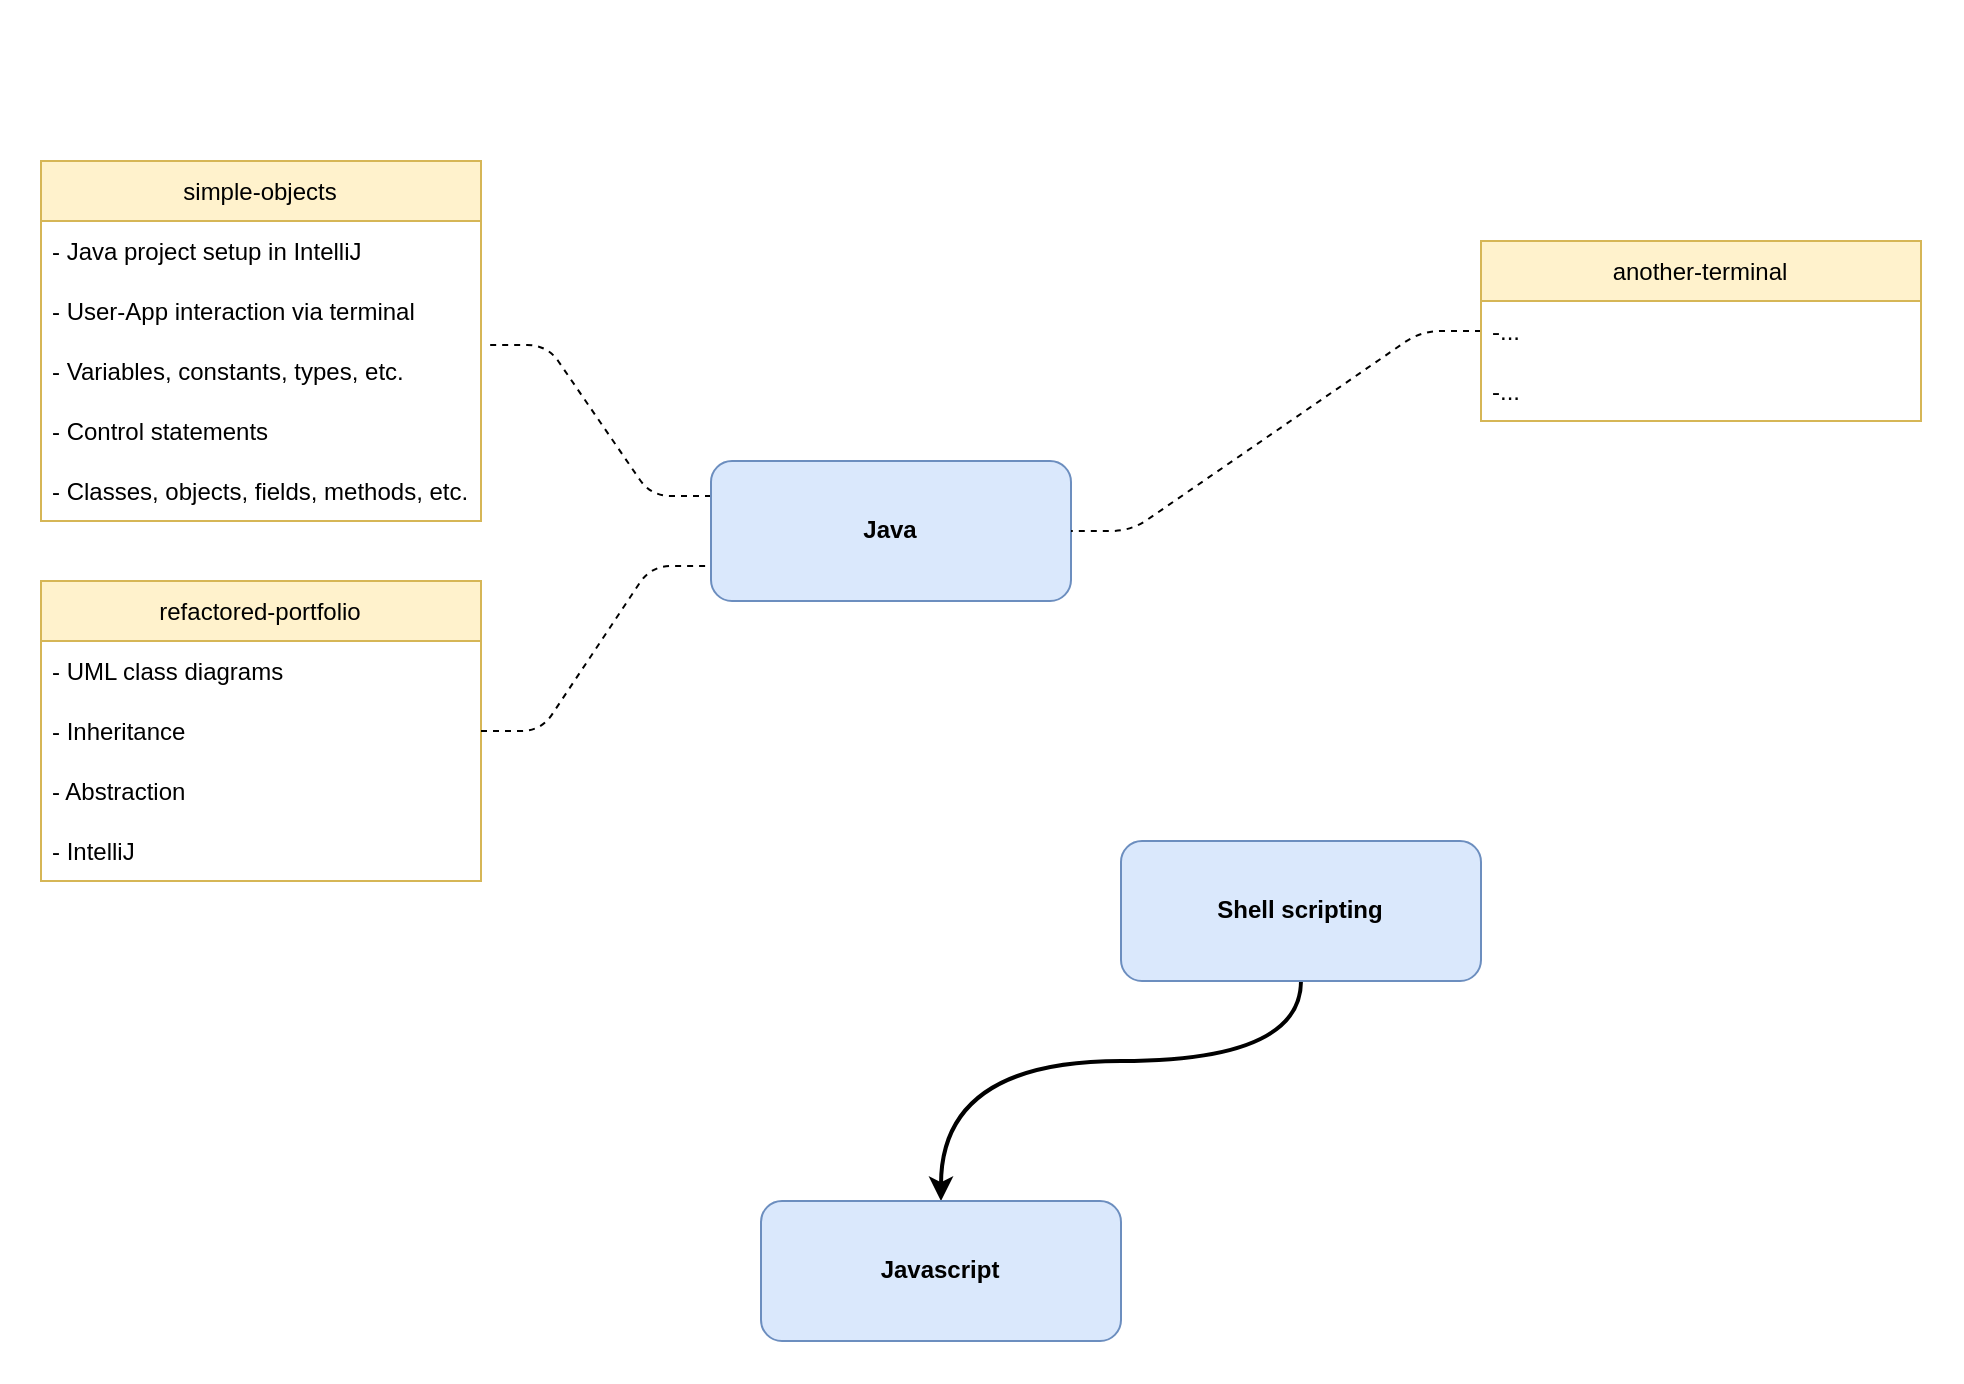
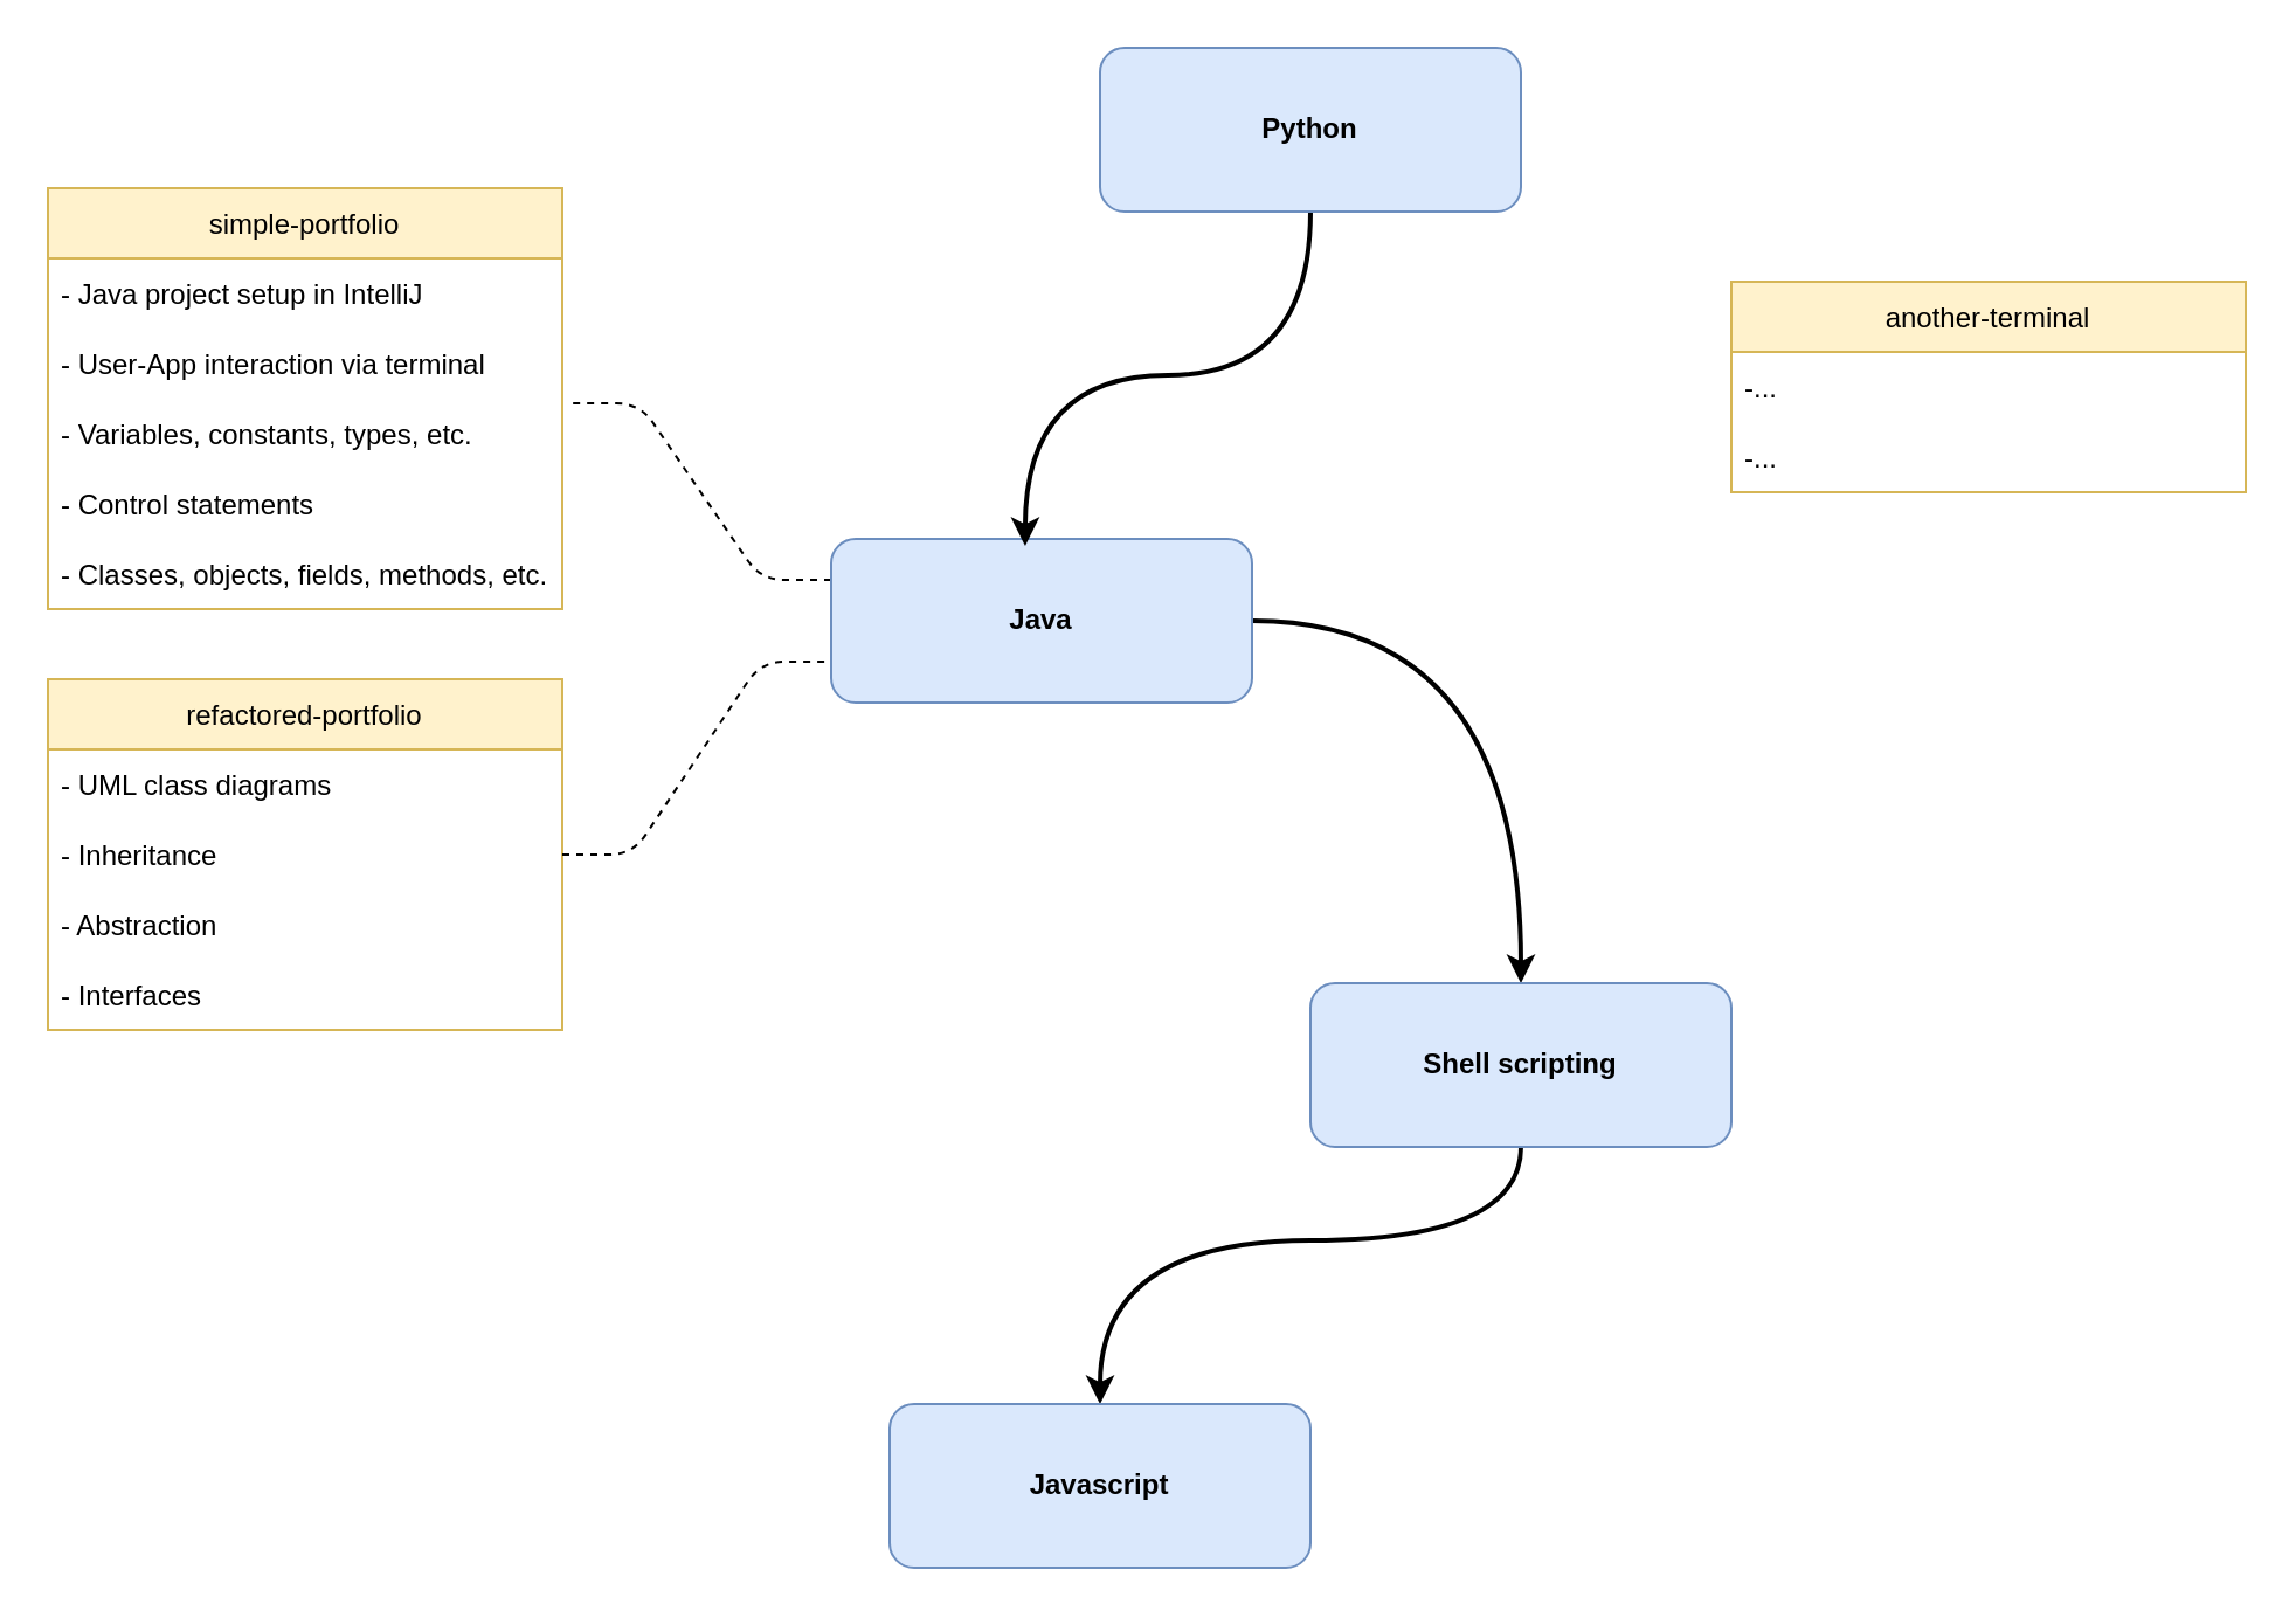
  <mxCell id="0" />
  <mxCell id="1" parent="0" />
  <mxCell id="2" style="edgeStyle=entityRelationEdgeStyle;orthogonalLoop=1;jettySize=auto;html=1;entryX=1.014;entryY=0.067;entryDx=0;entryDy=0;entryPerimeter=0;exitX=0;exitY=0.25;exitDx=0;exitDy=0;dashed=1;elbow=vertical;endArrow=none;endFill=0;" parent="1" source="4" target="8" edge="1"><mxGeometry relative="1" as="geometry" /></mxCell>
+ <mxCell id="3" style="edgeStyle=orthogonalEdgeStyle;curved=1;orthogonalLoop=1;jettySize=auto;html=1;startArrow=none;startFill=0;endArrow=classic;endFill=1;strokeWidth=2;elbow=vertical;" parent="1" source="4" target="18" edge="1"><mxGeometry relative="1" as="geometry" /></mxCell>
  <mxCell id="4" value="&lt;b&gt;Java&lt;/b&gt;" style="rounded=1;whiteSpace=wrap;html=1;fillColor=#dae8fc;strokeColor=#6c8ebf;" parent="1" vertex="1"><mxGeometry x="355" y="230" width="180" height="70" as="geometry" /></mxCell>
- <mxCell id="5" value="simple-objects" style="swimlane;fontStyle=0;childLayout=stackLayout;horizontal=1;startSize=30;horizontalStack=0;resizeParent=1;resizeParentMax=0;resizeLast=0;collapsible=1;marginBottom=0;fillColor=#fff2cc;strokeColor=#d6b656;" parent="1" vertex="1"><mxGeometry x="20" y="80" width="220" height="180" as="geometry" /></mxCell>
+ <mxCell id="5" value="simple-portfolio" style="swimlane;fontStyle=0;childLayout=stackLayout;horizontal=1;startSize=30;horizontalStack=0;resizeParent=1;resizeParentMax=0;resizeLast=0;collapsible=1;marginBottom=0;fillColor=#fff2cc;strokeColor=#d6b656;" parent="1" vertex="1"><mxGeometry x="20" y="80" width="220" height="180" as="geometry" /></mxCell>
  <mxCell id="6" value="- Java project setup in IntelliJ" style="text;strokeColor=none;fillColor=none;align=left;verticalAlign=middle;spacingLeft=4;spacingRight=4;overflow=hidden;points=[[0,0.5],[1,0.5]];portConstraint=eastwest;rotatable=0;" parent="5" vertex="1"><mxGeometry y="30" width="220" height="30" as="geometry" /></mxCell>
  <mxCell id="7" value="- User-App interaction via terminal" style="text;strokeColor=none;fillColor=none;align=left;verticalAlign=middle;spacingLeft=4;spacingRight=4;overflow=hidden;points=[[0,0.5],[1,0.5]];portConstraint=eastwest;rotatable=0;" parent="5" vertex="1"><mxGeometry y="60" width="220" height="30" as="geometry" /></mxCell>
  <mxCell id="8" value="- Variables, constants, types, etc." style="text;strokeColor=none;fillColor=none;align=left;verticalAlign=middle;spacingLeft=4;spacingRight=4;overflow=hidden;points=[[0,0.5],[1,0.5]];portConstraint=eastwest;rotatable=0;" parent="5" vertex="1"><mxGeometry y="90" width="220" height="30" as="geometry" /></mxCell>
  <mxCell id="9" value="- Control statements" style="text;strokeColor=none;fillColor=none;align=left;verticalAlign=middle;spacingLeft=4;spacingRight=4;overflow=hidden;points=[[0,0.5],[1,0.5]];portConstraint=eastwest;rotatable=0;" parent="5" vertex="1"><mxGeometry y="120" width="220" height="30" as="geometry" /></mxCell>
  <mxCell id="10" value="- Classes, objects, fields, methods, etc." style="text;strokeColor=none;fillColor=none;align=left;verticalAlign=middle;spacingLeft=4;spacingRight=4;overflow=hidden;points=[[0,0.5],[1,0.5]];portConstraint=eastwest;rotatable=0;" parent="5" vertex="1"><mxGeometry y="150" width="220" height="30" as="geometry" /></mxCell>
  <mxCell id="11" value="refactored-portfolio" style="swimlane;fontStyle=0;childLayout=stackLayout;horizontal=1;startSize=30;horizontalStack=0;resizeParent=1;resizeParentMax=0;resizeLast=0;collapsible=1;marginBottom=0;fillColor=#fff2cc;strokeColor=#d6b656;" parent="1" vertex="1"><mxGeometry x="20" y="290" width="220" height="150" as="geometry"><mxRectangle x="50" y="310" width="130" height="30" as="alternateBounds" /></mxGeometry></mxCell>
  <mxCell id="12" value="- UML class diagrams" style="text;strokeColor=none;fillColor=none;align=left;verticalAlign=middle;spacingLeft=4;spacingRight=4;overflow=hidden;points=[[0,0.5],[1,0.5]];portConstraint=eastwest;rotatable=0;" parent="11" vertex="1"><mxGeometry y="30" width="220" height="30" as="geometry" /></mxCell>
  <mxCell id="13" value="- Inheritance" style="text;strokeColor=none;fillColor=none;align=left;verticalAlign=middle;spacingLeft=4;spacingRight=4;overflow=hidden;points=[[0,0.5],[1,0.5]];portConstraint=eastwest;rotatable=0;" parent="11" vertex="1"><mxGeometry y="60" width="220" height="30" as="geometry" /></mxCell>
  <mxCell id="14" value="- Abstraction" style="text;strokeColor=none;fillColor=none;align=left;verticalAlign=middle;spacingLeft=4;spacingRight=4;overflow=hidden;points=[[0,0.5],[1,0.5]];portConstraint=eastwest;rotatable=0;" parent="11" vertex="1"><mxGeometry y="90" width="220" height="30" as="geometry" /></mxCell>
- <mxCell id="15" value="- IntelliJ" style="text;strokeColor=none;fillColor=none;align=left;verticalAlign=middle;spacingLeft=4;spacingRight=4;overflow=hidden;points=[[0,0.5],[1,0.5]];portConstraint=eastwest;rotatable=0;" parent="11" vertex="1"><mxGeometry y="120" width="220" height="30" as="geometry" /></mxCell>
+ <mxCell id="15" value="- Interfaces" style="text;strokeColor=none;fillColor=none;align=left;verticalAlign=middle;spacingLeft=4;spacingRight=4;overflow=hidden;points=[[0,0.5],[1,0.5]];portConstraint=eastwest;rotatable=0;" parent="11" vertex="1"><mxGeometry y="120" width="220" height="30" as="geometry" /></mxCell>
  <mxCell id="16" style="edgeStyle=entityRelationEdgeStyle;orthogonalLoop=1;jettySize=auto;html=1;exitX=1;exitY=0.5;exitDx=0;exitDy=0;dashed=1;elbow=vertical;endArrow=none;endFill=0;entryX=0;entryY=0.75;entryDx=0;entryDy=0;" parent="1" source="13" target="4" edge="1"><mxGeometry relative="1" as="geometry"><mxPoint x="470" y="135" as="sourcePoint" /><mxPoint x="330" y="400" as="targetPoint" /></mxGeometry></mxCell>
  <mxCell id="17" style="edgeStyle=orthogonalEdgeStyle;rounded=1;orthogonalLoop=1;jettySize=auto;html=1;entryX=0.5;entryY=0;entryDx=0;entryDy=0;startArrow=none;startFill=0;endFill=1;strokeWidth=2;curved=1;exitX=0.5;exitY=1;exitDx=0;exitDy=0;" edge="1" parent="1" source="18" target="23"><mxGeometry relative="1" as="geometry"><Array as="points"><mxPoint x="650" y="530" /><mxPoint x="470" y="530" /></Array></mxGeometry></mxCell>
  <mxCell id="18" value="&lt;b&gt;Shell scripting&lt;/b&gt;" style="rounded=1;whiteSpace=wrap;html=1;fillColor=#dae8fc;strokeColor=#6c8ebf;" parent="1" vertex="1"><mxGeometry x="560" y="420" width="180" height="70" as="geometry" /></mxCell>
- <mxCell id="19" style="edgeStyle=entityRelationEdgeStyle;rounded=1;orthogonalLoop=1;jettySize=auto;html=1;entryX=1;entryY=0.5;entryDx=0;entryDy=0;endArrow=none;dashed=1;endFill=0;" edge="1" parent="1" source="20" target="4"><mxGeometry relative="1" as="geometry" /></mxCell>
  <mxCell id="20" value="another-terminal" style="swimlane;fontStyle=0;childLayout=stackLayout;horizontal=1;startSize=30;horizontalStack=0;resizeParent=1;resizeParentMax=0;resizeLast=0;collapsible=1;marginBottom=0;fillColor=#fff2cc;strokeColor=#d6b656;" vertex="1" parent="1"><mxGeometry x="740" y="120" width="220" height="90" as="geometry" /></mxCell>
  <mxCell id="21" value="-..." style="text;strokeColor=none;fillColor=none;align=left;verticalAlign=middle;spacingLeft=4;spacingRight=4;overflow=hidden;points=[[0,0.5],[1,0.5]];portConstraint=eastwest;rotatable=0;" vertex="1" parent="20"><mxGeometry y="30" width="220" height="30" as="geometry" /></mxCell>
  <mxCell id="22" value="-..." style="text;strokeColor=none;fillColor=none;align=left;verticalAlign=middle;spacingLeft=4;spacingRight=4;overflow=hidden;points=[[0,0.5],[1,0.5]];portConstraint=eastwest;rotatable=0;" vertex="1" parent="20"><mxGeometry y="60" width="220" height="30" as="geometry" /></mxCell>
  <mxCell id="23" value="&lt;b&gt;Javascript&lt;/b&gt;" style="rounded=1;whiteSpace=wrap;html=1;fillColor=#dae8fc;strokeColor=#6c8ebf;" vertex="1" parent="1"><mxGeometry x="380" y="600" width="180" height="70" as="geometry" /></mxCell>
+ <mxCell id="24" style="edgeStyle=orthogonalEdgeStyle;rounded=1;orthogonalLoop=1;jettySize=auto;html=1;entryX=0.461;entryY=0.043;entryDx=0;entryDy=0;entryPerimeter=0;startArrow=none;startFill=0;endFill=1;strokeWidth=2;curved=1;" edge="1" parent="1" source="25" target="4"><mxGeometry relative="1" as="geometry" /></mxCell>
+ <mxCell id="25" value="&lt;b&gt;Python&lt;/b&gt;" style="rounded=1;whiteSpace=wrap;html=1;fillColor=#dae8fc;strokeColor=#6c8ebf;" vertex="1" parent="1"><mxGeometry x="470" y="20" width="180" height="70" as="geometry" /></mxCell>
